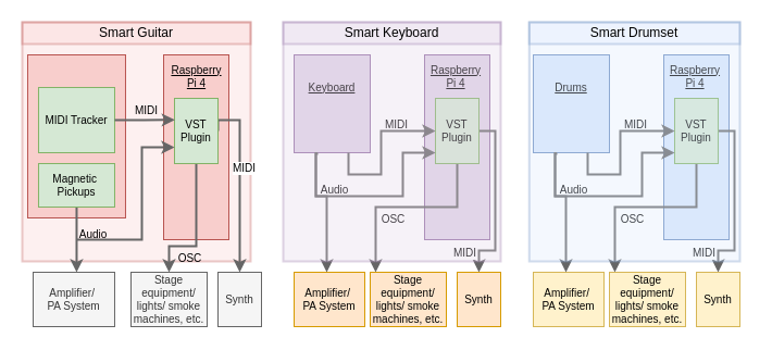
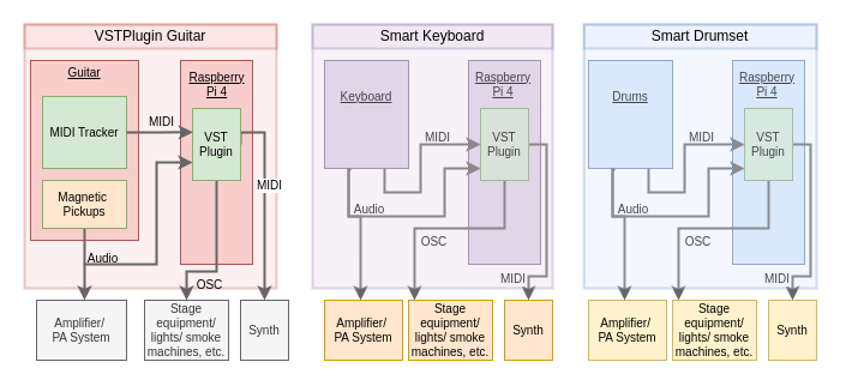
  <mxCell id="0" />
  <mxCell id="1" parent="0" />
  <mxCell id="2" value="" style="rounded=0;whiteSpace=wrap;html=1;fillColor=#f8cecc;strokeColor=#b85450;opacity=30;strokeWidth=2;" vertex="1" parent="1"><mxGeometry x="20" y="20" width="210" height="220" as="geometry" /></mxCell>
  <mxCell id="3" value="" style="rounded=0;whiteSpace=wrap;html=1;fillColor=#f8cecc;strokeColor=#b85450;fontSize=10;" parent="1" vertex="1"><mxGeometry x="24.98" y="50" width="90" height="150" as="geometry" /></mxCell>
  <mxCell id="4" style="edgeStyle=orthogonalEdgeStyle;rounded=0;orthogonalLoop=1;jettySize=auto;html=1;fillColor=default;strokeWidth=2;strokeColor=#666666;fontSize=10;" parent="1" source="8" target="16" edge="1"><mxGeometry relative="1" as="geometry"><Array as="points"><mxPoint x="95" y="250" /><mxPoint x="90" y="250" /></Array></mxGeometry></mxCell>
  <mxCell id="5" value="Audio" style="edgeLabel;html=1;align=center;verticalAlign=middle;resizable=0;points=[];fontSize=10;labelBackgroundColor=none;" parent="4" vertex="1" connectable="0"><mxGeometry x="-0.235" y="-1" relative="1" as="geometry"><mxPoint x="16" y="1" as="offset" /></mxGeometry></mxCell>
  <mxCell id="6" value="MIDI Tracker" style="rounded=0;whiteSpace=wrap;html=1;fillColor=#d5e8d4;strokeColor=#82b366;fontSize=10;" parent="1" vertex="1"><mxGeometry x="34.98" y="80" width="70" height="60" as="geometry" /></mxCell>
  <mxCell id="7" value="" style="rounded=0;whiteSpace=wrap;html=1;fillColor=#f8cecc;strokeColor=#b85450;fontSize=10;" parent="1" vertex="1"><mxGeometry x="150" y="50" width="60" height="170" as="geometry" /></mxCell>
- <mxCell id="8" value="Magnetic&amp;nbsp;&lt;br style=&quot;font-size: 10px;&quot;&gt;Pickups" style="rounded=0;whiteSpace=wrap;html=1;fillColor=#d5e8d4;strokeColor=#82b366;fontSize=10;" parent="1" vertex="1"><mxGeometry x="34.98" y="150" width="70" height="40" as="geometry" /></mxCell>
+ <mxCell id="8" value="Magnetic&amp;nbsp;&lt;br style=&quot;font-size: 10px;&quot;&gt;Pickups" style="rounded=0;whiteSpace=wrap;html=1;fillColor=#ffe6cc;strokeColor=#82b366;fontSize=10;" parent="1" vertex="1"><mxGeometry x="34.98" y="150" width="70" height="40" as="geometry" /></mxCell>
  <mxCell id="9" style="edgeStyle=orthogonalEdgeStyle;rounded=0;orthogonalLoop=1;jettySize=auto;html=1;fillColor=default;strokeWidth=2;strokeColor=#666666;fontSize=10;entryX=0.5;entryY=0;entryDx=0;entryDy=0;exitX=1;exitY=0.5;exitDx=0;exitDy=0;" parent="1" source="13" target="18" edge="1"><mxGeometry relative="1" as="geometry"><Array as="points"><mxPoint x="220" y="110" /></Array><mxPoint x="220" y="120" as="sourcePoint" /><mxPoint x="250.03" y="145" as="targetPoint" /></mxGeometry></mxCell>
  <mxCell id="10" value="MIDI" style="edgeLabel;html=1;align=center;verticalAlign=middle;resizable=0;points=[];fontSize=10;" parent="9" vertex="1" connectable="0"><mxGeometry x="-0.04" y="1" relative="1" as="geometry"><mxPoint x="2" y="-9" as="offset" /></mxGeometry></mxCell>
  <mxCell id="11" style="edgeStyle=orthogonalEdgeStyle;rounded=0;orthogonalLoop=1;jettySize=auto;html=1;exitX=0.5;exitY=1;exitDx=0;exitDy=0;fillColor=default;strokeWidth=2;strokeColor=#666666;fontSize=10;" parent="1" source="13" target="17" edge="1"><mxGeometry relative="1" as="geometry"><Array as="points"><mxPoint x="180" y="226" /><mxPoint x="155" y="226" /></Array><mxPoint x="180" y="210" as="sourcePoint" /></mxGeometry></mxCell>
  <mxCell id="12" value="OSC" style="edgeLabel;html=1;align=center;verticalAlign=middle;resizable=0;points=[];fontSize=10;labelBackgroundColor=none;" parent="11" vertex="1" connectable="0"><mxGeometry x="-0.127" y="-1" relative="1" as="geometry"><mxPoint x="-6" y="31" as="offset" /></mxGeometry></mxCell>
  <mxCell id="13" value="VST&lt;br style=&quot;font-size: 10px;&quot;&gt;Plugin" style="rounded=0;whiteSpace=wrap;html=1;fillColor=#d5e8d4;strokeColor=#82b366;fontSize=10;" parent="1" vertex="1"><mxGeometry x="160" y="90" width="40" height="60" as="geometry" /></mxCell>
+ <mxCell id="14" value="&lt;u style=&quot;font-size: 10px;&quot;&gt;Guitar&lt;/u&gt;" style="text;html=1;strokeColor=none;fillColor=none;align=center;verticalAlign=middle;whiteSpace=wrap;rounded=0;labelBackgroundColor=none;fontSize=10;" parent="1" vertex="1"><mxGeometry x="44.98" y="50" width="50" height="20" as="geometry" /></mxCell>
  <mxCell id="15" value="&lt;u style=&quot;font-size: 10px;&quot;&gt;Raspberry &lt;br&gt;Pi 4&lt;/u&gt;" style="text;html=1;strokeColor=none;fillColor=none;align=center;verticalAlign=middle;whiteSpace=wrap;rounded=0;labelBackgroundColor=none;fontSize=10;" parent="1" vertex="1"><mxGeometry x="132.5" y="60" width="95" height="20" as="geometry" /></mxCell>
  <mxCell id="16" value="Amplifier/&amp;nbsp;&lt;div&gt;PA System&lt;/div&gt;" style="rounded=0;whiteSpace=wrap;html=1;labelBackgroundColor=none;fillColor=#f5f5f5;strokeColor=#666666;fontSize=10;fontColor=#333333;" parent="1" vertex="1"><mxGeometry x="30" y="250" width="74.98" height="50" as="geometry" /></mxCell>
  <mxCell id="17" value="Stage equipment/ lights/ smoke machines, etc." style="rounded=0;whiteSpace=wrap;html=1;labelBackgroundColor=none;fillColor=#f5f5f5;strokeColor=#666666;fontSize=10;fontColor=#333333;" parent="1" vertex="1"><mxGeometry x="120" y="250" width="70" height="50" as="geometry" /></mxCell>
  <mxCell id="18" value="&lt;span style=&quot;font-weight: 400; font-size: 10px;&quot;&gt;Synth&lt;/span&gt;" style="rounded=0;whiteSpace=wrap;html=1;labelBackgroundColor=none;fontStyle=1;fillColor=#f5f5f5;strokeColor=#666666;fontSize=10;fontColor=#333333;" parent="1" vertex="1"><mxGeometry x="200" y="250" width="40" height="50" as="geometry" /></mxCell>
  <mxCell id="19" style="edgeStyle=orthogonalEdgeStyle;rounded=0;orthogonalLoop=1;jettySize=auto;html=1;exitX=1;exitY=0.5;exitDx=0;exitDy=0;entryX=0.007;entryY=0.329;entryDx=0;entryDy=0;fillColor=default;strokeWidth=2;strokeColor=#666666;fontSize=10;entryPerimeter=0;" parent="1" source="6" target="13" edge="1"><mxGeometry relative="1" as="geometry" /></mxCell>
  <mxCell id="20" value="&amp;nbsp;MIDI&amp;nbsp;" style="edgeLabel;html=1;align=center;verticalAlign=middle;resizable=0;points=[];fontSize=10;labelBackgroundColor=none;" parent="19" vertex="1" connectable="0"><mxGeometry x="0.161" relative="1" as="geometry"><mxPoint x="-3" y="-9" as="offset" /></mxGeometry></mxCell>
  <mxCell id="21" value="" style="rounded=0;whiteSpace=wrap;html=1;fillColor=#e1d5e7;strokeColor=#9673a6;fontSize=10;" parent="1" vertex="1"><mxGeometry x="270" y="50" width="70" height="90" as="geometry" /></mxCell>
  <mxCell id="22" value="" style="rounded=0;whiteSpace=wrap;html=1;fillColor=#e1d5e7;strokeColor=#9673a6;fontSize=10;" parent="1" vertex="1"><mxGeometry x="390" y="50" width="60" height="170" as="geometry" /></mxCell>
  <mxCell id="23" style="edgeStyle=orthogonalEdgeStyle;rounded=0;orthogonalLoop=1;jettySize=auto;html=1;exitX=1;exitY=0.5;exitDx=0;exitDy=0;fillColor=default;strokeWidth=2;strokeColor=#666666;fontSize=10;entryX=0.5;entryY=0;entryDx=0;entryDy=0;" parent="1" source="27" target="31" edge="1"><mxGeometry relative="1" as="geometry"><Array as="points"><mxPoint x="455" y="120" /><mxPoint x="455" y="230" /><mxPoint x="440" y="230" /></Array></mxGeometry></mxCell>
  <mxCell id="24" value="MIDI" style="edgeLabel;html=1;align=center;verticalAlign=middle;resizable=0;points=[];fontSize=10;" parent="23" vertex="1" connectable="0"><mxGeometry x="-0.04" y="1" relative="1" as="geometry"><mxPoint x="-30" y="49" as="offset" /></mxGeometry></mxCell>
  <mxCell id="25" style="edgeStyle=orthogonalEdgeStyle;rounded=0;orthogonalLoop=1;jettySize=auto;html=1;exitX=0.5;exitY=1;exitDx=0;exitDy=0;fillColor=default;strokeWidth=2;strokeColor=#666666;fontSize=10;" parent="1" source="27" target="30" edge="1"><mxGeometry relative="1" as="geometry"><Array as="points"><mxPoint x="420" y="190" /><mxPoint x="345" y="190" /></Array><mxPoint x="400" y="190" as="sourcePoint" /></mxGeometry></mxCell>
  <mxCell id="26" value="OSC" style="edgeLabel;html=1;align=center;verticalAlign=middle;resizable=0;points=[];fontSize=10;labelBackgroundColor=none;" parent="25" vertex="1" connectable="0"><mxGeometry x="-0.127" y="-1" relative="1" as="geometry"><mxPoint x="-24" y="11" as="offset" /></mxGeometry></mxCell>
  <mxCell id="27" value="VST&lt;br style=&quot;font-size: 10px;&quot;&gt;Plugin" style="rounded=0;whiteSpace=wrap;html=1;fillColor=#d5e8d4;strokeColor=#82b366;fontSize=10;" parent="1" vertex="1"><mxGeometry x="400" y="90" width="40" height="60" as="geometry" /></mxCell>
  <mxCell id="28" value="&lt;u style=&quot;font-size: 10px;&quot;&gt;Keyboard&lt;/u&gt;" style="text;html=1;strokeColor=none;fillColor=none;align=center;verticalAlign=middle;whiteSpace=wrap;rounded=0;labelBackgroundColor=none;fontSize=10;" parent="1" vertex="1"><mxGeometry x="280" y="70" width="50" height="20" as="geometry" /></mxCell>
  <mxCell id="29" value="&lt;u style=&quot;font-size: 10px;&quot;&gt;Raspberry &lt;br&gt;Pi 4&lt;/u&gt;" style="text;html=1;strokeColor=none;fillColor=none;align=center;verticalAlign=middle;whiteSpace=wrap;rounded=0;labelBackgroundColor=none;fontSize=10;" parent="1" vertex="1"><mxGeometry x="370" y="60" width="97.5" height="20" as="geometry" /></mxCell>
  <mxCell id="30" value="Stage equipment/ lights/ smoke machines, etc." style="rounded=0;whiteSpace=wrap;html=1;labelBackgroundColor=none;fillColor=#ffe6cc;strokeColor=#d79b00;fontSize=10;" parent="1" vertex="1"><mxGeometry x="340" y="250" width="70" height="50" as="geometry" /></mxCell>
  <mxCell id="31" value="&lt;span style=&quot;font-weight: 400; font-size: 10px;&quot;&gt;Synth&lt;/span&gt;" style="rounded=0;whiteSpace=wrap;html=1;labelBackgroundColor=none;fontStyle=1;fillColor=#ffe6cc;strokeColor=#d79b00;fontSize=10;" parent="1" vertex="1"><mxGeometry x="420" y="250" width="40" height="50" as="geometry" /></mxCell>
  <mxCell id="32" style="edgeStyle=orthogonalEdgeStyle;rounded=0;orthogonalLoop=1;jettySize=auto;html=1;entryX=0;entryY=0.5;entryDx=0;entryDy=0;fillColor=default;strokeWidth=2;strokeColor=#666666;fontSize=10;" parent="1" target="27" edge="1"><mxGeometry relative="1" as="geometry"><mxPoint x="320" y="140" as="sourcePoint" /><Array as="points"><mxPoint x="320" y="140" /><mxPoint x="320" y="160" /><mxPoint x="350" y="160" /><mxPoint x="350" y="120" /></Array></mxGeometry></mxCell>
  <mxCell id="33" value="&amp;nbsp;MIDI&amp;nbsp;" style="edgeLabel;html=1;align=center;verticalAlign=middle;resizable=0;points=[];fontSize=10;labelBackgroundColor=none;" parent="32" vertex="1" connectable="0"><mxGeometry x="0.161" relative="1" as="geometry"><mxPoint x="13" y="-16" as="offset" /></mxGeometry></mxCell>
  <mxCell id="34" style="edgeStyle=orthogonalEdgeStyle;rounded=0;orthogonalLoop=1;jettySize=auto;html=1;fillColor=default;strokeWidth=2;strokeColor=#666666;fontSize=10;entryX=0;entryY=0.75;entryDx=0;entryDy=0;" parent="1" target="13" edge="1"><mxGeometry relative="1" as="geometry"><mxPoint x="70" y="220" as="sourcePoint" /><mxPoint x="160" y="110" as="targetPoint" /><Array as="points"><mxPoint x="130" y="220" /><mxPoint x="130" y="135" /></Array></mxGeometry></mxCell>
  <mxCell id="35" value="Amplifier/&amp;nbsp;&lt;div&gt;PA System&lt;/div&gt;" style="rounded=0;whiteSpace=wrap;html=1;labelBackgroundColor=none;fillColor=#ffe6cc;strokeColor=#d79b00;fontSize=10;" parent="1" vertex="1"><mxGeometry x="270" y="250" width="64.98" height="50" as="geometry" /></mxCell>
  <mxCell id="36" style="edgeStyle=orthogonalEdgeStyle;rounded=0;orthogonalLoop=1;jettySize=auto;html=1;fillColor=default;strokeWidth=2;strokeColor=#666666;fontSize=10;exitX=0.307;exitY=1.005;exitDx=0;exitDy=0;exitPerimeter=0;" parent="1" source="21" target="27" edge="1"><mxGeometry relative="1" as="geometry"><mxPoint x="325" y="160" as="sourcePoint" /><Array as="points"><mxPoint x="290" y="141" /><mxPoint x="290" y="180" /><mxPoint x="370" y="180" /><mxPoint x="370" y="140" /></Array><mxPoint x="390" y="140" as="targetPoint" /></mxGeometry></mxCell>
  <mxCell id="37" value="Audio" style="edgeLabel;html=1;align=center;verticalAlign=middle;resizable=0;points=[];fontSize=10;labelBackgroundColor=none;" parent="36" vertex="1" connectable="0"><mxGeometry x="0.161" relative="1" as="geometry"><mxPoint x="-54" y="-7" as="offset" /></mxGeometry></mxCell>
  <mxCell id="38" style="edgeStyle=orthogonalEdgeStyle;rounded=0;orthogonalLoop=1;jettySize=auto;html=1;fillColor=default;strokeWidth=2;strokeColor=#666666;fontSize=10;exitX=0.307;exitY=1.005;exitDx=0;exitDy=0;exitPerimeter=0;entryX=0.462;entryY=0;entryDx=0;entryDy=0;entryPerimeter=0;" parent="1" target="35" edge="1"><mxGeometry relative="1" as="geometry"><mxPoint x="291" y="140" as="sourcePoint" /><Array as="points"><mxPoint x="290" y="141" /><mxPoint x="290" y="180" /><mxPoint x="300" y="180" /></Array><mxPoint x="400" y="140" as="targetPoint" /></mxGeometry></mxCell>
  <mxCell id="39" value="" style="rounded=0;whiteSpace=wrap;html=1;fillColor=#dae8fc;strokeColor=#6c8ebf;fontSize=10;" vertex="1" parent="1"><mxGeometry x="490" y="50" width="70" height="90" as="geometry" /></mxCell>
  <mxCell id="40" value="" style="rounded=0;whiteSpace=wrap;html=1;fillColor=#dae8fc;strokeColor=#6c8ebf;fontSize=10;" vertex="1" parent="1"><mxGeometry x="610" y="50" width="60" height="170" as="geometry" /></mxCell>
  <mxCell id="41" style="edgeStyle=orthogonalEdgeStyle;rounded=0;orthogonalLoop=1;jettySize=auto;html=1;exitX=1;exitY=0.5;exitDx=0;exitDy=0;fillColor=default;strokeWidth=2;strokeColor=#666666;fontSize=10;entryX=0.5;entryY=0;entryDx=0;entryDy=0;" edge="1" parent="1" source="45" target="49"><mxGeometry relative="1" as="geometry"><Array as="points"><mxPoint x="675" y="120" /><mxPoint x="675" y="230" /><mxPoint x="660" y="230" /></Array></mxGeometry></mxCell>
  <mxCell id="42" value="MIDI" style="edgeLabel;html=1;align=center;verticalAlign=middle;resizable=0;points=[];fontSize=10;" vertex="1" connectable="0" parent="41"><mxGeometry x="-0.04" y="1" relative="1" as="geometry"><mxPoint x="-30" y="49" as="offset" /></mxGeometry></mxCell>
  <mxCell id="43" style="edgeStyle=orthogonalEdgeStyle;rounded=0;orthogonalLoop=1;jettySize=auto;html=1;exitX=0.5;exitY=1;exitDx=0;exitDy=0;fillColor=default;strokeWidth=2;strokeColor=#666666;fontSize=10;" edge="1" parent="1" source="45" target="48"><mxGeometry relative="1" as="geometry"><Array as="points"><mxPoint x="640" y="190" /><mxPoint x="565" y="190" /></Array><mxPoint x="620" y="190" as="sourcePoint" /></mxGeometry></mxCell>
  <mxCell id="44" value="OSC" style="edgeLabel;html=1;align=center;verticalAlign=middle;resizable=0;points=[];fontSize=10;labelBackgroundColor=none;" vertex="1" connectable="0" parent="43"><mxGeometry x="-0.127" y="-1" relative="1" as="geometry"><mxPoint x="-24" y="11" as="offset" /></mxGeometry></mxCell>
  <mxCell id="45" value="VST&lt;br style=&quot;font-size: 10px;&quot;&gt;Plugin" style="rounded=0;whiteSpace=wrap;html=1;fillColor=#d5e8d4;strokeColor=#82b366;fontSize=10;" vertex="1" parent="1"><mxGeometry x="620" y="90" width="40" height="60" as="geometry" /></mxCell>
  <mxCell id="46" value="&lt;u&gt;Drums&lt;/u&gt;" style="text;html=1;strokeColor=none;fillColor=none;align=center;verticalAlign=middle;whiteSpace=wrap;rounded=0;labelBackgroundColor=none;fontSize=10;" vertex="1" parent="1"><mxGeometry x="500" y="70" width="50" height="20" as="geometry" /></mxCell>
  <mxCell id="47" value="&lt;u style=&quot;font-size: 10px;&quot;&gt;Raspberry &lt;br&gt;Pi 4&lt;/u&gt;" style="text;html=1;strokeColor=none;fillColor=none;align=center;verticalAlign=middle;whiteSpace=wrap;rounded=0;labelBackgroundColor=none;fontSize=10;" vertex="1" parent="1"><mxGeometry x="590" y="60" width="97.5" height="20" as="geometry" /></mxCell>
  <mxCell id="48" value="Stage equipment/ lights/ smoke machines, etc." style="rounded=0;whiteSpace=wrap;html=1;labelBackgroundColor=none;fillColor=#fff2cc;strokeColor=#d6b656;fontSize=10;" vertex="1" parent="1"><mxGeometry x="560" y="250" width="70" height="50" as="geometry" /></mxCell>
  <mxCell id="49" value="&lt;span style=&quot;font-weight: 400; font-size: 10px;&quot;&gt;Synth&lt;/span&gt;" style="rounded=0;whiteSpace=wrap;html=1;labelBackgroundColor=none;fontStyle=1;fillColor=#fff2cc;strokeColor=#d6b656;fontSize=10;" vertex="1" parent="1"><mxGeometry x="640" y="250" width="40" height="50" as="geometry" /></mxCell>
  <mxCell id="50" style="edgeStyle=orthogonalEdgeStyle;rounded=0;orthogonalLoop=1;jettySize=auto;html=1;entryX=0;entryY=0.5;entryDx=0;entryDy=0;fillColor=default;strokeWidth=2;strokeColor=#666666;fontSize=10;" edge="1" parent="1" target="45"><mxGeometry relative="1" as="geometry"><mxPoint x="540" y="140" as="sourcePoint" /><Array as="points"><mxPoint x="540" y="140" /><mxPoint x="540" y="160" /><mxPoint x="570" y="160" /><mxPoint x="570" y="120" /></Array></mxGeometry></mxCell>
  <mxCell id="51" value="&amp;nbsp;MIDI&amp;nbsp;" style="edgeLabel;html=1;align=center;verticalAlign=middle;resizable=0;points=[];fontSize=10;labelBackgroundColor=none;" vertex="1" connectable="0" parent="50"><mxGeometry x="0.161" relative="1" as="geometry"><mxPoint x="13" y="-16" as="offset" /></mxGeometry></mxCell>
  <mxCell id="52" value="Amplifier/&amp;nbsp;&lt;div&gt;PA System&lt;/div&gt;" style="rounded=0;whiteSpace=wrap;html=1;labelBackgroundColor=none;fillColor=#fff2cc;strokeColor=#d6b656;fontSize=10;" vertex="1" parent="1"><mxGeometry x="490" y="250" width="64.98" height="50" as="geometry" /></mxCell>
  <mxCell id="53" style="edgeStyle=orthogonalEdgeStyle;rounded=0;orthogonalLoop=1;jettySize=auto;html=1;fillColor=default;strokeWidth=2;strokeColor=#666666;fontSize=10;exitX=0.307;exitY=1.005;exitDx=0;exitDy=0;exitPerimeter=0;" edge="1" parent="1" source="39" target="45"><mxGeometry relative="1" as="geometry"><mxPoint x="545" y="160" as="sourcePoint" /><Array as="points"><mxPoint x="510" y="141" /><mxPoint x="510" y="180" /><mxPoint x="590" y="180" /><mxPoint x="590" y="140" /></Array><mxPoint x="610" y="140" as="targetPoint" /></mxGeometry></mxCell>
  <mxCell id="54" value="Audio" style="edgeLabel;html=1;align=center;verticalAlign=middle;resizable=0;points=[];fontSize=10;labelBackgroundColor=none;" vertex="1" connectable="0" parent="53"><mxGeometry x="0.161" relative="1" as="geometry"><mxPoint x="-54" y="-7" as="offset" /></mxGeometry></mxCell>
  <mxCell id="55" style="edgeStyle=orthogonalEdgeStyle;rounded=0;orthogonalLoop=1;jettySize=auto;html=1;fillColor=default;strokeWidth=2;strokeColor=#666666;fontSize=10;exitX=0.307;exitY=1.005;exitDx=0;exitDy=0;exitPerimeter=0;entryX=0.462;entryY=0;entryDx=0;entryDy=0;entryPerimeter=0;" edge="1" parent="1" target="52"><mxGeometry relative="1" as="geometry"><mxPoint x="511" y="140" as="sourcePoint" /><Array as="points"><mxPoint x="510" y="141" /><mxPoint x="510" y="180" /><mxPoint x="520" y="180" /></Array><mxPoint x="620" y="140" as="targetPoint" /></mxGeometry></mxCell>
- <mxCell id="56" value="Smart Guitar" style="rounded=0;whiteSpace=wrap;html=1;fillColor=#f8cecc;strokeColor=#b85450;opacity=30;strokeWidth=2;" vertex="1" parent="1"><mxGeometry x="20" y="20" width="210" height="20" as="geometry" /></mxCell>
+ <mxCell id="56" value="VSTPlugin Guitar" style="rounded=0;whiteSpace=wrap;html=1;fillColor=#f8cecc;strokeColor=#b85450;opacity=30;strokeWidth=2;" vertex="1" parent="1"><mxGeometry x="20" y="20" width="210" height="20" as="geometry" /></mxCell>
  <mxCell id="57" value="" style="rounded=0;whiteSpace=wrap;html=1;fillColor=#e1d5e7;strokeColor=#9673a6;opacity=30;strokeWidth=2;" vertex="1" parent="1"><mxGeometry x="260" y="20" width="200" height="220" as="geometry" /></mxCell>
  <mxCell id="58" value="Smart Keyboard" style="rounded=0;whiteSpace=wrap;html=1;fillColor=#e1d5e7;strokeColor=#9673a6;opacity=30;strokeWidth=2;" vertex="1" parent="1"><mxGeometry x="260" y="20" width="200" height="20" as="geometry" /></mxCell>
  <mxCell id="59" value="" style="rounded=0;whiteSpace=wrap;html=1;fillColor=#dae8fc;strokeColor=#6c8ebf;opacity=30;strokeWidth=2;" vertex="1" parent="1"><mxGeometry x="486.25" y="20" width="193.75" height="220" as="geometry" /></mxCell>
  <mxCell id="60" value="Smart Drumset" style="rounded=0;whiteSpace=wrap;html=1;fillColor=#dae8fc;strokeColor=#6c8ebf;opacity=30;strokeWidth=2;" vertex="1" parent="1"><mxGeometry x="486.25" y="20" width="193.75" height="20" as="geometry" /></mxCell>
